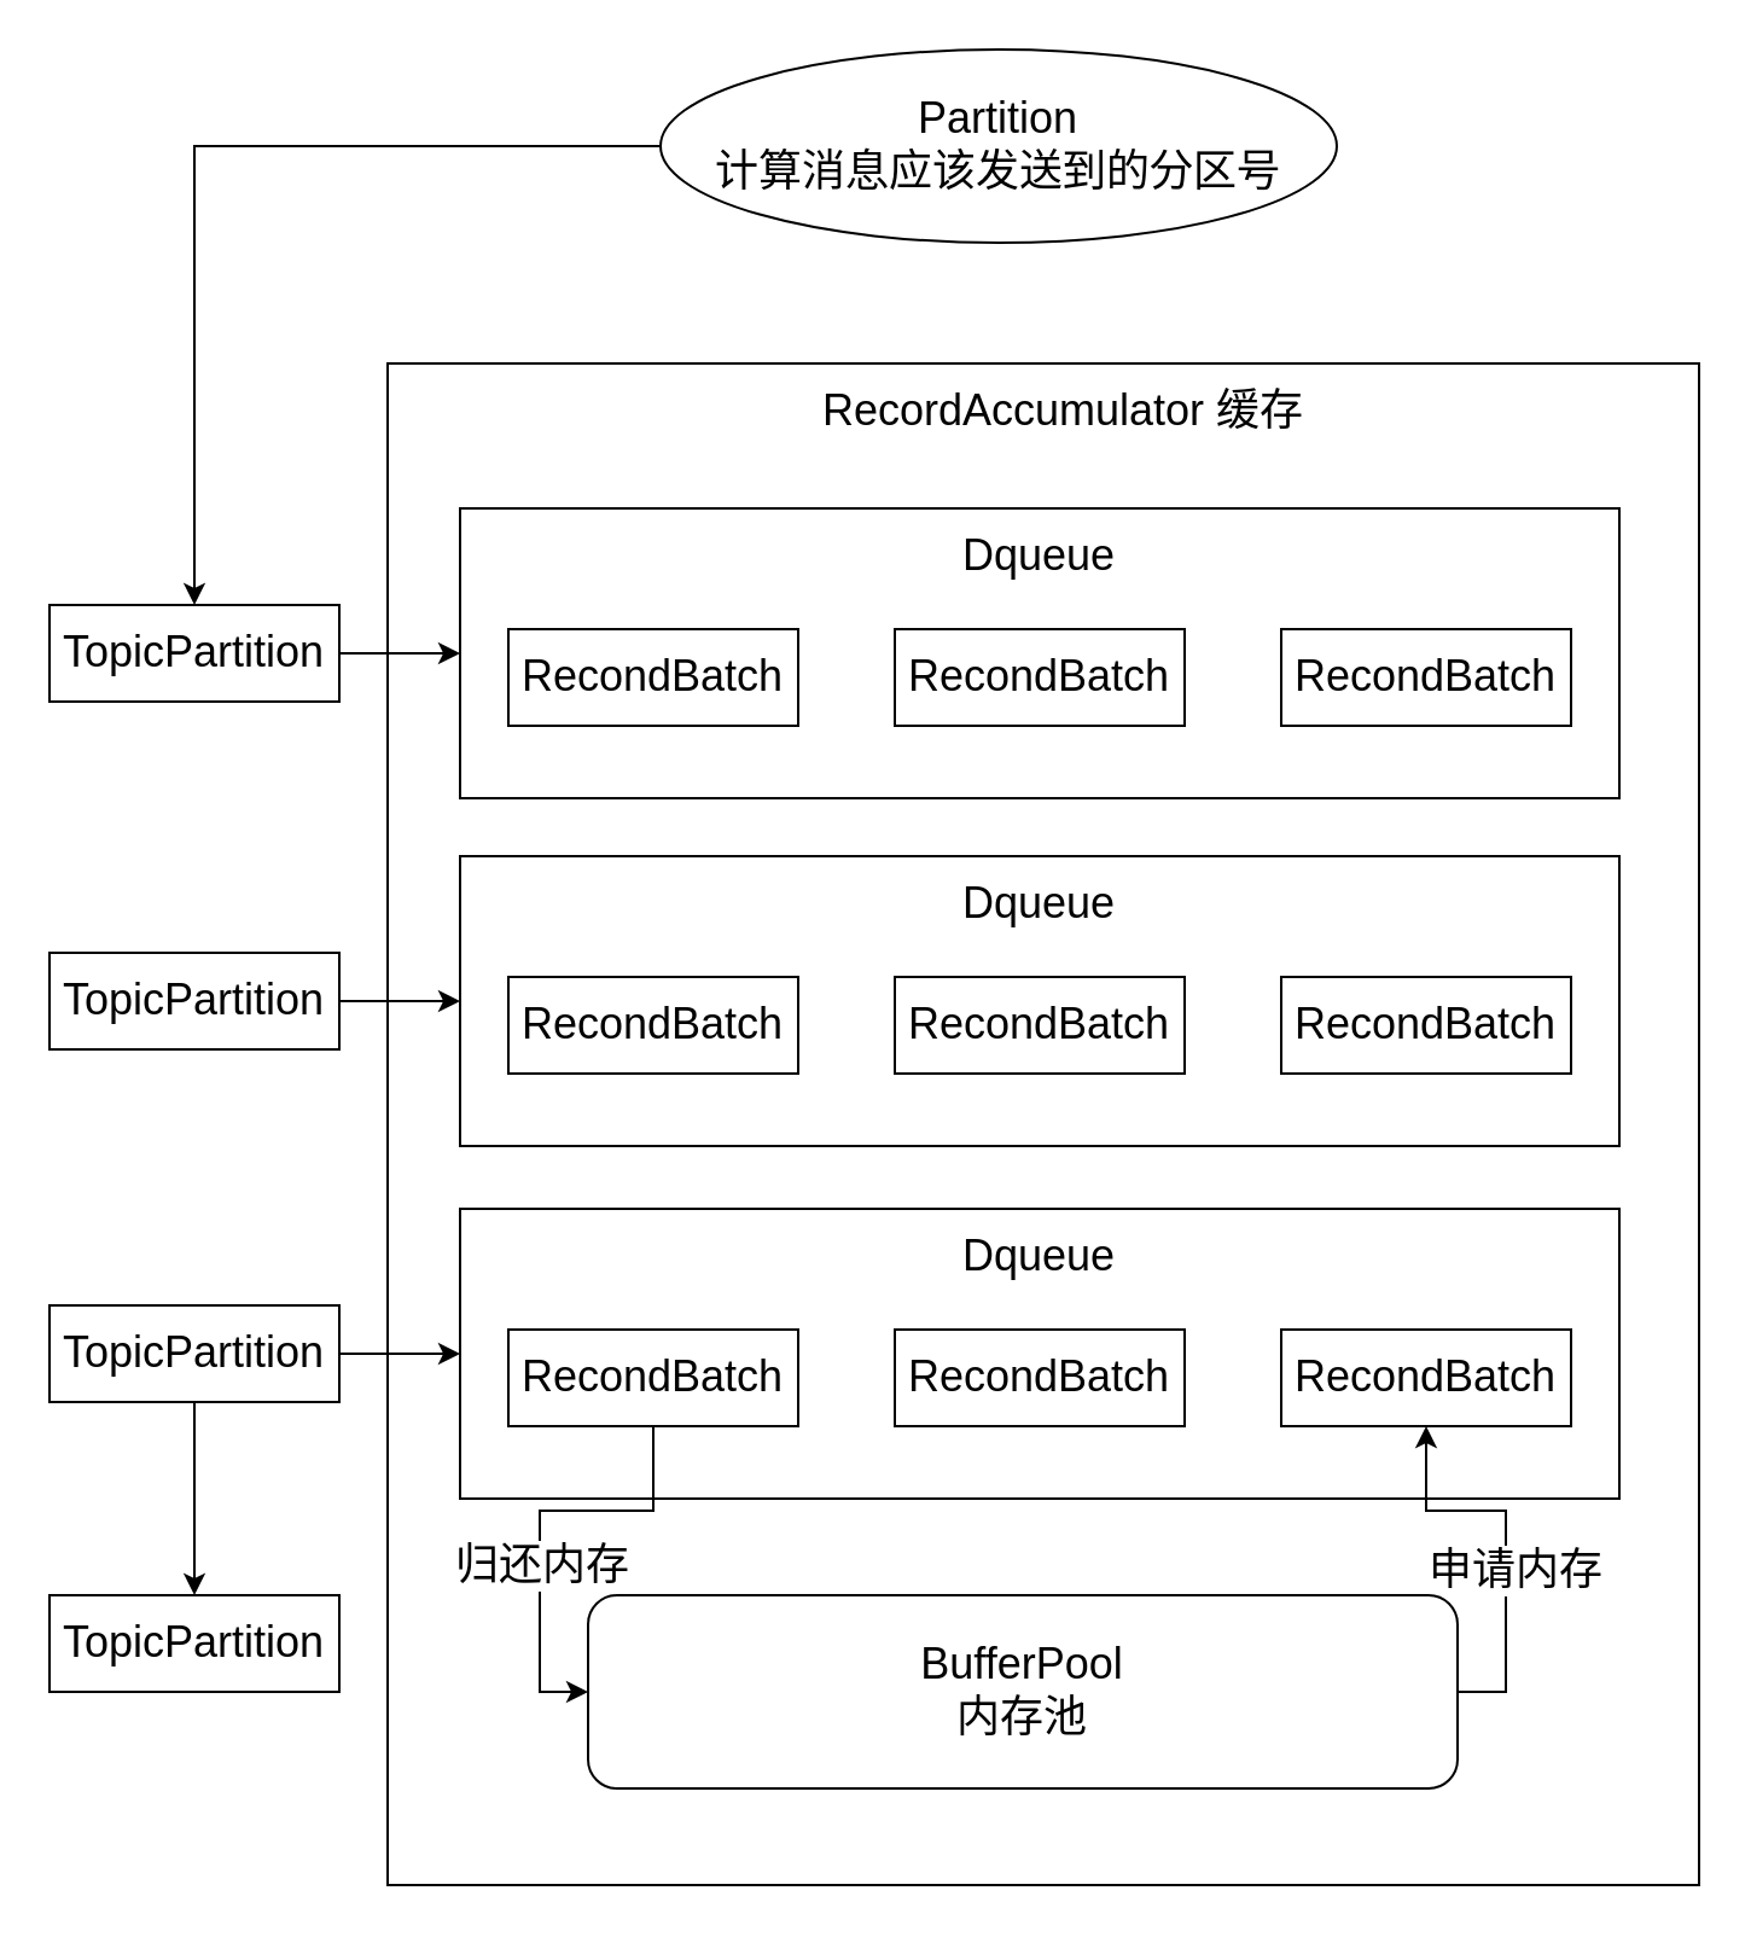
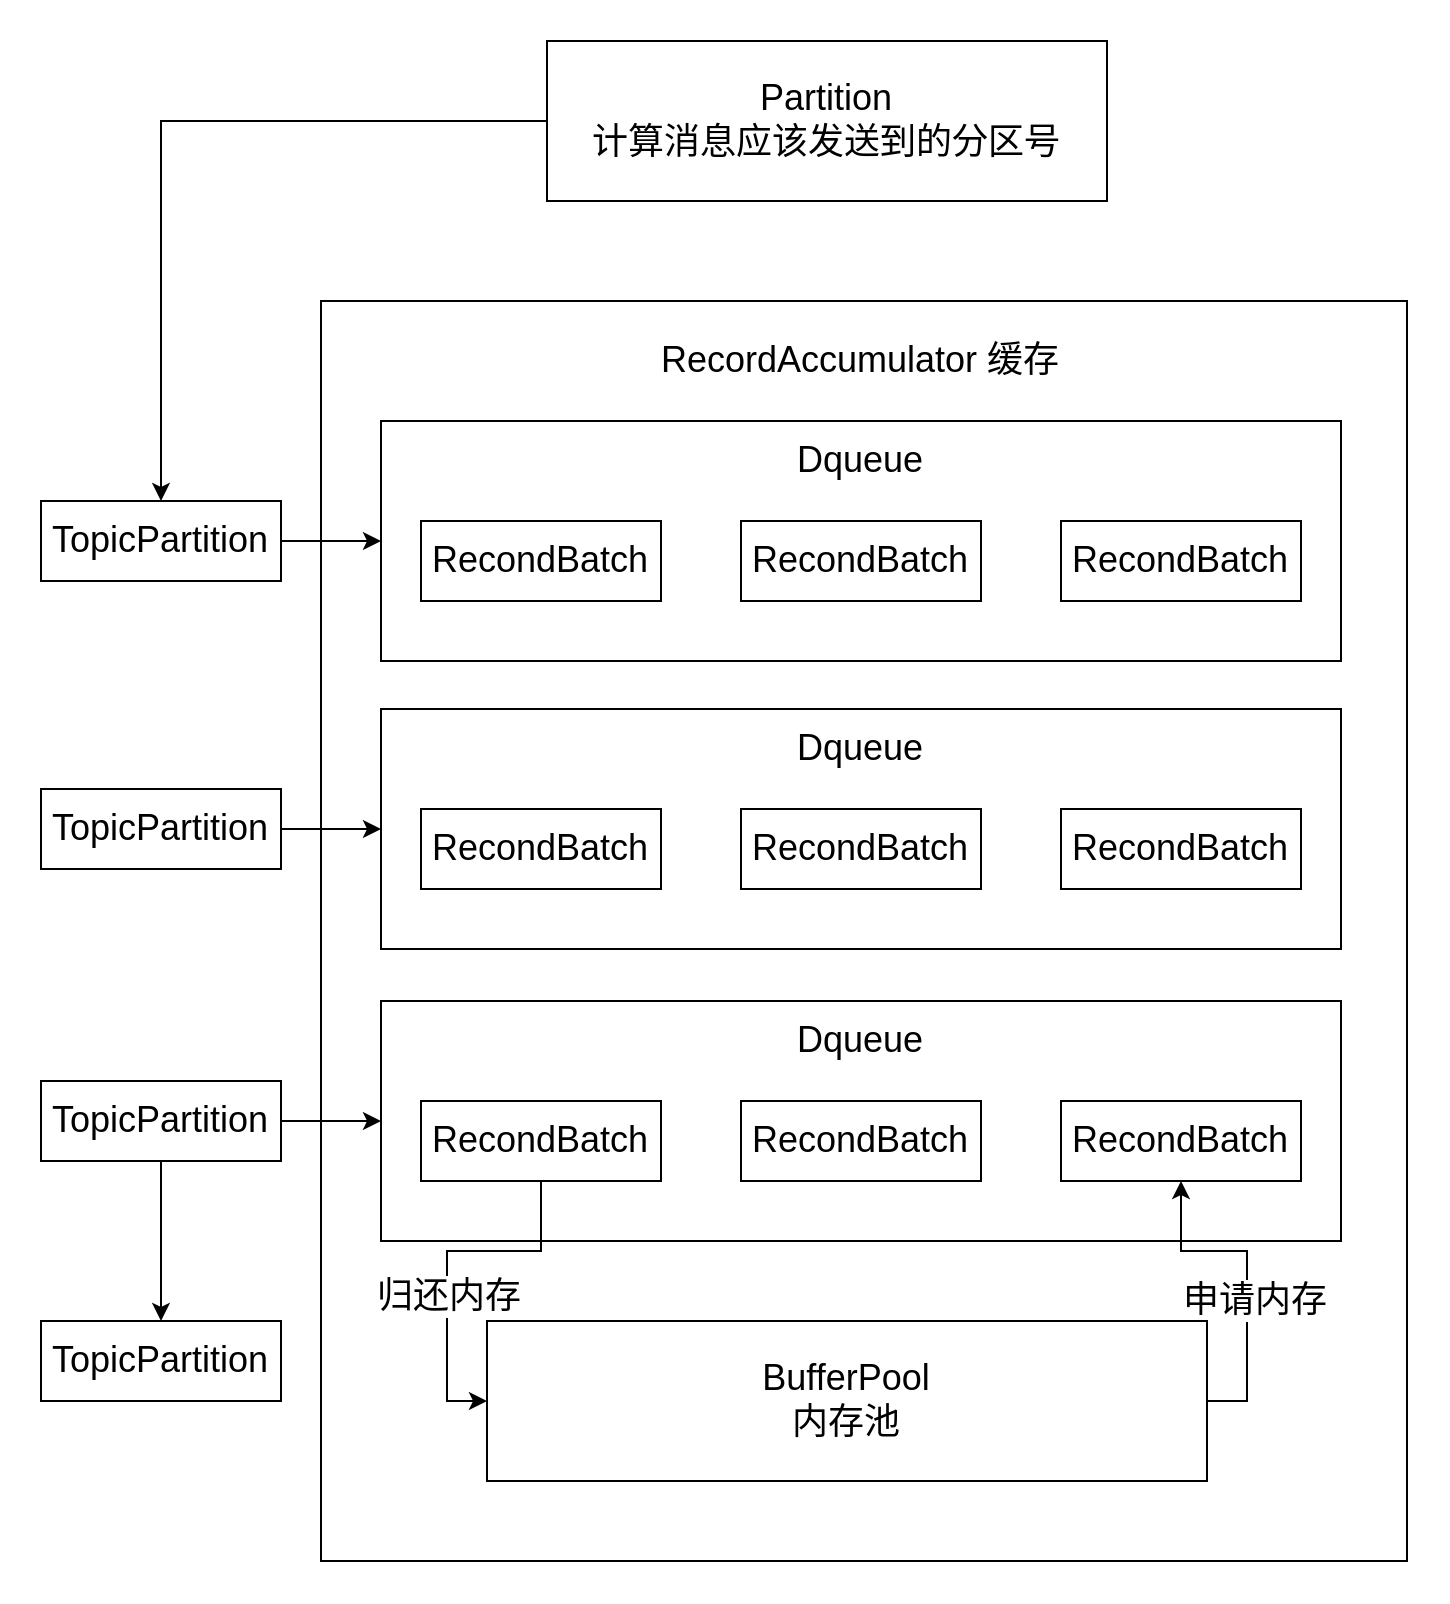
  <mxCell id="0" />
  <mxCell id="1" parent="0" />
  <mxCell id="2" style="edgeStyle=orthogonalEdgeStyle;rounded=0;orthogonalLoop=1;jettySize=auto;html=1;" edge="1" parent="1" source="3" target="24"><mxGeometry relative="1" as="geometry" /></mxCell>
- <mxCell id="3" value="&lt;font style=&quot;font-size: 18px&quot;&gt;Partition&lt;br&gt;计算消息应该发送到的分区号&lt;/font&gt;" style="ellipse;whiteSpace=wrap;html=1;" parent="1" vertex="1"><mxGeometry x="273" y="20" width="280" height="80" as="geometry" /></mxCell>
+ <mxCell id="3" value="&lt;font style=&quot;font-size: 18px&quot;&gt;Partition&lt;br&gt;计算消息应该发送到的分区号&lt;/font&gt;" style="rounded=0;whiteSpace=wrap;html=1;" parent="1" vertex="1"><mxGeometry x="273" y="20" width="280" height="80" as="geometry" /></mxCell>
  <mxCell id="4" value="" style="rounded=0;whiteSpace=wrap;html=1;" vertex="1" parent="1"><mxGeometry x="160" y="150" width="543" height="630" as="geometry" /></mxCell>
  <mxCell id="5" value="" style="rounded=0;whiteSpace=wrap;html=1;" vertex="1" parent="1"><mxGeometry x="190" y="500" width="480" height="120" as="geometry" /></mxCell>
- <mxCell id="6" value="&lt;font style=&quot;font-size: 18px&quot;&gt;RecordAccumulator 缓存&lt;/font&gt;" style="text;html=1;strokeColor=none;fillColor=none;align=center;verticalAlign=middle;whiteSpace=wrap;rounded=0;" vertex="1" parent="1"><mxGeometry x="320" y="150" width="240" height="40" as="geometry" /></mxCell>
+ <mxCell id="6" value="&lt;font style=&quot;font-size: 18px&quot;&gt;RecordAccumulator 缓存&lt;/font&gt;" style="text;html=1;strokeColor=none;fillColor=none;align=center;verticalAlign=middle;whiteSpace=wrap;rounded=0;" vertex="1" parent="1"><mxGeometry x="310" y="160" width="240" height="40" as="geometry" /></mxCell>
  <mxCell id="7" value="" style="rounded=0;whiteSpace=wrap;html=1;" vertex="1" parent="1"><mxGeometry x="190" y="210" width="480" height="120" as="geometry" /></mxCell>
  <mxCell id="8" value="&lt;font style=&quot;font-size: 18px&quot;&gt;RecondBatch&lt;/font&gt;" style="rounded=0;whiteSpace=wrap;html=1;" vertex="1" parent="1"><mxGeometry x="210" y="260" width="120" height="40" as="geometry" /></mxCell>
  <mxCell id="9" value="&lt;font style=&quot;font-size: 18px&quot;&gt;RecondBatch&lt;/font&gt;" style="rounded=0;whiteSpace=wrap;html=1;" vertex="1" parent="1"><mxGeometry x="370" y="260" width="120" height="40" as="geometry" /></mxCell>
  <mxCell id="10" value="&lt;font style=&quot;font-size: 18px&quot;&gt;RecondBatch&lt;/font&gt;" style="rounded=0;whiteSpace=wrap;html=1;" vertex="1" parent="1"><mxGeometry x="530" y="260" width="120" height="40" as="geometry" /></mxCell>
  <mxCell id="11" value="&lt;font style=&quot;font-size: 18px&quot;&gt;Dqueue&lt;/font&gt;" style="text;html=1;strokeColor=none;fillColor=none;align=center;verticalAlign=middle;whiteSpace=wrap;rounded=0;" vertex="1" parent="1"><mxGeometry x="390" y="210" width="80" height="40" as="geometry" /></mxCell>
  <mxCell id="12" value="" style="rounded=0;whiteSpace=wrap;html=1;" vertex="1" parent="1"><mxGeometry x="190" y="354" width="480" height="120" as="geometry" /></mxCell>
  <mxCell id="13" value="&lt;font style=&quot;font-size: 18px&quot;&gt;RecondBatch&lt;/font&gt;" style="rounded=0;whiteSpace=wrap;html=1;" vertex="1" parent="1"><mxGeometry x="210" y="404" width="120" height="40" as="geometry" /></mxCell>
  <mxCell id="14" value="&lt;font style=&quot;font-size: 18px&quot;&gt;RecondBatch&lt;/font&gt;" style="rounded=0;whiteSpace=wrap;html=1;" vertex="1" parent="1"><mxGeometry x="370" y="404" width="120" height="40" as="geometry" /></mxCell>
  <mxCell id="15" value="&lt;font style=&quot;font-size: 18px&quot;&gt;RecondBatch&lt;/font&gt;" style="rounded=0;whiteSpace=wrap;html=1;" vertex="1" parent="1"><mxGeometry x="530" y="404" width="120" height="40" as="geometry" /></mxCell>
  <mxCell id="16" value="&lt;font style=&quot;font-size: 18px&quot;&gt;Dqueue&lt;/font&gt;" style="text;html=1;strokeColor=none;fillColor=none;align=center;verticalAlign=middle;whiteSpace=wrap;rounded=0;" vertex="1" parent="1"><mxGeometry x="390" y="354" width="80" height="40" as="geometry" /></mxCell>
  <mxCell id="17" style="edgeStyle=orthogonalEdgeStyle;rounded=0;orthogonalLoop=1;jettySize=auto;html=1;entryX=0;entryY=0.5;entryDx=0;entryDy=0;" edge="1" parent="1" source="19" target="33"><mxGeometry relative="1" as="geometry" /></mxCell>
  <mxCell id="18" value="&lt;font style=&quot;font-size: 18px&quot;&gt;归还内存&lt;/font&gt;" style="text;html=1;align=center;verticalAlign=middle;resizable=0;points=[];labelBackgroundColor=#ffffff;" vertex="1" connectable="0" parent="17"><mxGeometry x="0.175" relative="1" as="geometry"><mxPoint as="offset" /></mxGeometry></mxCell>
  <mxCell id="19" value="&lt;font style=&quot;font-size: 18px&quot;&gt;RecondBatch&lt;/font&gt;" style="rounded=0;whiteSpace=wrap;html=1;" vertex="1" parent="1"><mxGeometry x="210" y="550" width="120" height="40" as="geometry" /></mxCell>
  <mxCell id="20" value="&lt;font style=&quot;font-size: 18px&quot;&gt;RecondBatch&lt;/font&gt;" style="rounded=0;whiteSpace=wrap;html=1;" vertex="1" parent="1"><mxGeometry x="370" y="550" width="120" height="40" as="geometry" /></mxCell>
  <mxCell id="21" value="&lt;font style=&quot;font-size: 18px&quot;&gt;RecondBatch&lt;/font&gt;" style="rounded=0;whiteSpace=wrap;html=1;" vertex="1" parent="1"><mxGeometry x="530" y="550" width="120" height="40" as="geometry" /></mxCell>
  <mxCell id="22" value="&lt;font style=&quot;font-size: 18px&quot;&gt;Dqueue&lt;/font&gt;" style="text;html=1;strokeColor=none;fillColor=none;align=center;verticalAlign=middle;whiteSpace=wrap;rounded=0;" vertex="1" parent="1"><mxGeometry x="390" y="500" width="80" height="40" as="geometry" /></mxCell>
  <mxCell id="23" style="edgeStyle=orthogonalEdgeStyle;rounded=0;orthogonalLoop=1;jettySize=auto;html=1;" edge="1" parent="1" source="24" target="7"><mxGeometry relative="1" as="geometry" /></mxCell>
  <mxCell id="24" value="&lt;font style=&quot;font-size: 18px&quot;&gt;TopicPartition&lt;/font&gt;" style="rounded=0;whiteSpace=wrap;html=1;" vertex="1" parent="1"><mxGeometry x="20" y="250" width="120" height="40" as="geometry" /></mxCell>
  <mxCell id="25" style="edgeStyle=orthogonalEdgeStyle;rounded=0;orthogonalLoop=1;jettySize=auto;html=1;entryX=0;entryY=0.5;entryDx=0;entryDy=0;" edge="1" parent="1" source="26" target="12"><mxGeometry relative="1" as="geometry" /></mxCell>
  <mxCell id="26" value="&lt;font style=&quot;font-size: 18px&quot;&gt;TopicPartition&lt;/font&gt;" style="rounded=0;whiteSpace=wrap;html=1;" vertex="1" parent="1"><mxGeometry x="20" y="394" width="120" height="40" as="geometry" /></mxCell>
  <mxCell id="27" style="edgeStyle=orthogonalEdgeStyle;rounded=0;orthogonalLoop=1;jettySize=auto;html=1;entryX=0;entryY=0.5;entryDx=0;entryDy=0;" edge="1" parent="1" source="29" target="5"><mxGeometry relative="1" as="geometry" /></mxCell>
  <mxCell id="28" value="" style="edgeStyle=orthogonalEdgeStyle;rounded=0;orthogonalLoop=1;jettySize=auto;html=1;" edge="1" parent="1" source="29" target="30"><mxGeometry relative="1" as="geometry" /></mxCell>
  <mxCell id="29" value="&lt;font style=&quot;font-size: 18px&quot;&gt;TopicPartition&lt;/font&gt;" style="rounded=0;whiteSpace=wrap;html=1;" vertex="1" parent="1"><mxGeometry x="20" y="540" width="120" height="40" as="geometry" /></mxCell>
  <mxCell id="30" value="&lt;font style=&quot;font-size: 18px&quot;&gt;TopicPartition&lt;/font&gt;" style="rounded=0;whiteSpace=wrap;html=1;" vertex="1" parent="1"><mxGeometry x="20" y="660" width="120" height="40" as="geometry" /></mxCell>
  <mxCell id="31" style="edgeStyle=orthogonalEdgeStyle;rounded=0;orthogonalLoop=1;jettySize=auto;html=1;entryX=0.5;entryY=1;entryDx=0;entryDy=0;exitX=1;exitY=0.5;exitDx=0;exitDy=0;" edge="1" parent="1" source="33" target="21"><mxGeometry relative="1" as="geometry" /></mxCell>
  <mxCell id="32" value="&lt;font style=&quot;font-size: 18px&quot;&gt;申请内存&lt;/font&gt;" style="text;html=1;align=center;verticalAlign=middle;resizable=0;points=[];labelBackgroundColor=#ffffff;" vertex="1" connectable="0" parent="31"><mxGeometry x="-0.129" y="-3" relative="1" as="geometry"><mxPoint as="offset" /></mxGeometry></mxCell>
- <mxCell id="33" value="&lt;font style=&quot;font-size: 18px&quot;&gt;BufferPool&lt;br&gt;内存池&lt;/font&gt;" style="whiteSpace=wrap;html=1;rounded=1;" vertex="1" parent="1"><mxGeometry x="243" y="660" width="360" height="80" as="geometry" /></mxCell>
+ <mxCell id="33" value="&lt;font style=&quot;font-size: 18px&quot;&gt;BufferPool&lt;br&gt;内存池&lt;/font&gt;" style="rounded=0;whiteSpace=wrap;html=1;" vertex="1" parent="1"><mxGeometry x="243" y="660" width="360" height="80" as="geometry" /></mxCell>
